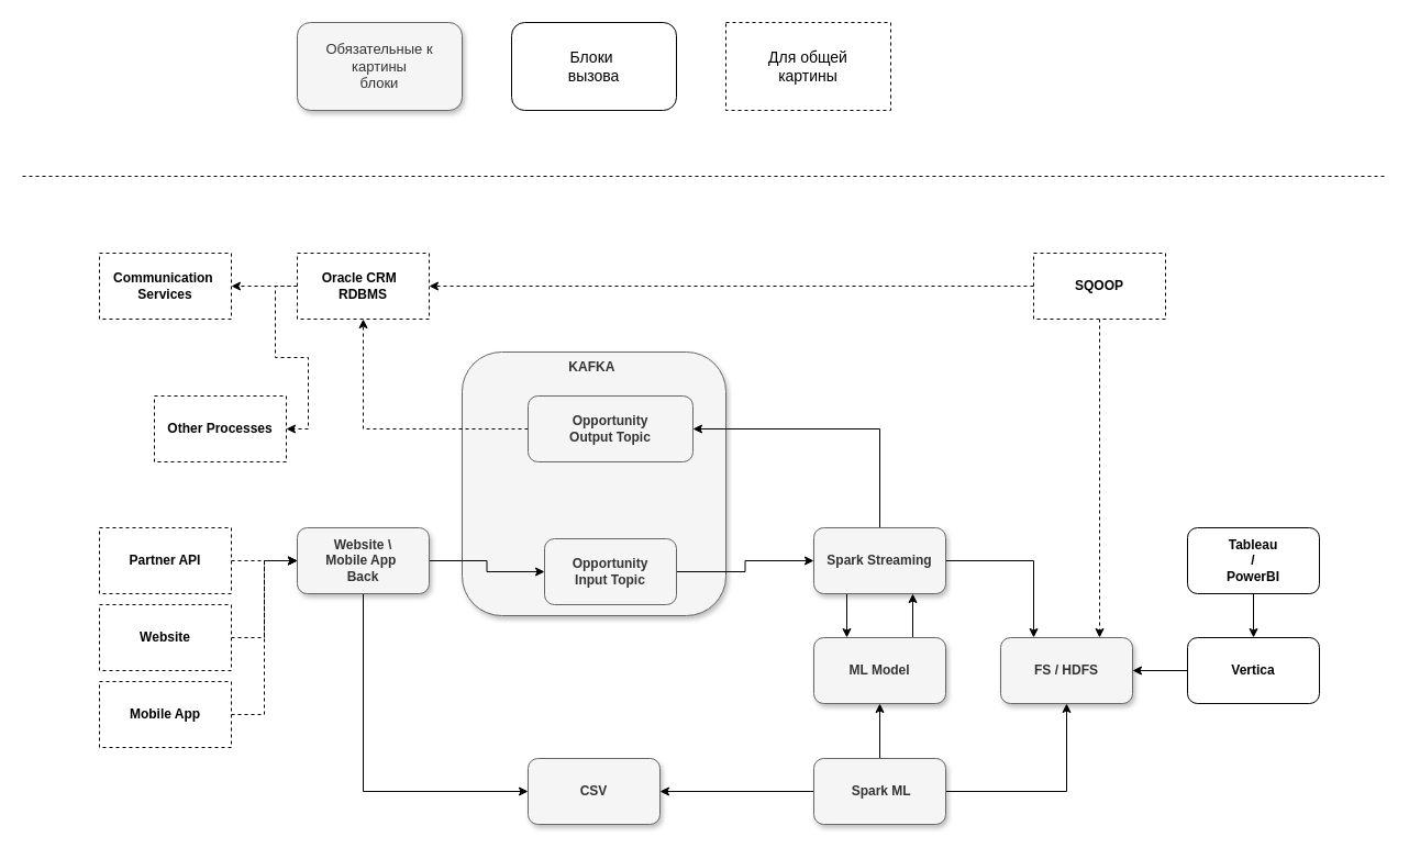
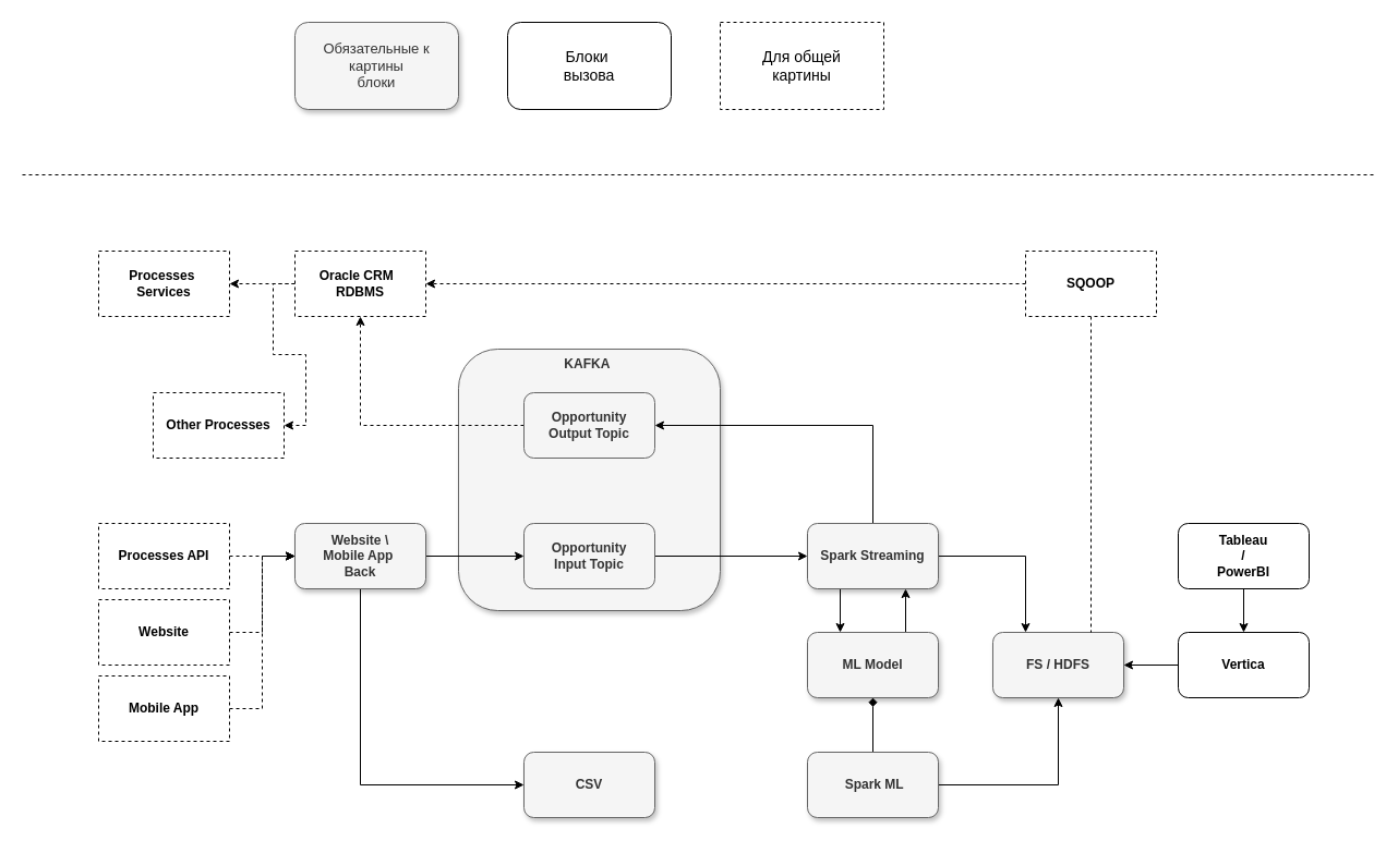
  <mxCell id="0" />
  <mxCell id="1" parent="0" />
  <mxCell id="2" value="KAFKA&amp;nbsp;" style="whiteSpace=wrap;html=1;aspect=fixed;verticalAlign=top;fillColor=#f5f5f5;strokeColor=#666666;fontColor=#333333;rounded=1;shadow=1;fontStyle=1;fontSize=12;" parent="1" vertex="1"><mxGeometry x="420" y="320" width="240" height="240" as="geometry" /></mxCell>
- <mxCell id="3" value="" style="edgeStyle=orthogonalEdgeStyle;rounded=0;orthogonalLoop=1;jettySize=auto;html=1;fontStyle=1;fontSize=12;" parent="1" source="6" target="13" edge="1"><mxGeometry relative="1" as="geometry" /></mxCell>
- <mxCell id="4" value="" style="edgeStyle=orthogonalEdgeStyle;rounded=0;orthogonalLoop=1;jettySize=auto;html=1;entryX=1;entryY=0.5;entryDx=0;entryDy=0;fontStyle=1;fontSize=12;" parent="1" source="6" target="20" edge="1"><mxGeometry relative="1" as="geometry"><mxPoint x="580" y="670" as="targetPoint" /></mxGeometry></mxCell>
+ <mxCell id="3" value="" style="edgeStyle=orthogonalEdgeStyle;rounded=0;orthogonalLoop=1;jettySize=auto;html=1;fontStyle=1;fontSize=12;endArrow=diamond;" parent="1" source="6" target="13" edge="1"><mxGeometry relative="1" as="geometry" /></mxCell>
  <mxCell id="5" value="" style="edgeStyle=orthogonalEdgeStyle;rounded=0;orthogonalLoop=1;jettySize=auto;html=1;entryX=0.5;entryY=1;entryDx=0;entryDy=0;fontStyle=1;fontSize=12;" parent="1" source="6" target="7" edge="1"><mxGeometry relative="1" as="geometry"><mxPoint x="940" y="670" as="targetPoint" /></mxGeometry></mxCell>
  <mxCell id="6" value="&amp;nbsp;Spark ML" style="rounded=1;whiteSpace=wrap;html=1;fillColor=#f5f5f5;strokeColor=#666666;fontColor=#333333;shadow=1;fontStyle=1;fontSize=12;" parent="1" vertex="1"><mxGeometry x="740" y="690" width="120" height="60" as="geometry" /></mxCell>
  <mxCell id="7" value="FS / HDFS" style="rounded=1;whiteSpace=wrap;html=1;fillColor=#f5f5f5;strokeColor=#666666;fontColor=#333333;shadow=1;fontStyle=1;fontSize=12;" parent="1" vertex="1"><mxGeometry x="910" y="580" width="120" height="60" as="geometry" /></mxCell>
  <mxCell id="8" value="" style="edgeStyle=orthogonalEdgeStyle;rounded=0;orthogonalLoop=1;jettySize=auto;html=1;entryX=0.25;entryY=0;entryDx=0;entryDy=0;exitX=0.25;exitY=1;exitDx=0;exitDy=0;fontStyle=1;fontSize=12;" parent="1" source="11" target="13" edge="1"><mxGeometry relative="1" as="geometry" /></mxCell>
  <mxCell id="9" value="" style="edgeStyle=orthogonalEdgeStyle;rounded=0;orthogonalLoop=1;jettySize=auto;html=1;exitX=0.5;exitY=0;exitDx=0;exitDy=0;entryX=1;entryY=0.5;entryDx=0;entryDy=0;fontStyle=1;fontSize=12;" parent="1" source="11" target="36" edge="1"><mxGeometry relative="1" as="geometry"><mxPoint x="850" y="350" as="targetPoint" /></mxGeometry></mxCell>
  <mxCell id="10" value="" style="edgeStyle=orthogonalEdgeStyle;rounded=0;orthogonalLoop=1;jettySize=auto;html=1;fontSize=12;entryX=0.25;entryY=0;entryDx=0;entryDy=0;" edge="1" parent="1" source="11" target="7"><mxGeometry relative="1" as="geometry"><mxPoint x="940" y="510" as="targetPoint" /></mxGeometry></mxCell>
  <mxCell id="11" value="Spark Streaming" style="rounded=1;whiteSpace=wrap;html=1;fillColor=#f5f5f5;strokeColor=#666666;fontColor=#333333;shadow=1;fontStyle=1;fontSize=12;" parent="1" vertex="1"><mxGeometry x="740" y="480" width="120" height="60" as="geometry" /></mxCell>
  <mxCell id="12" value="" style="edgeStyle=orthogonalEdgeStyle;rounded=0;orthogonalLoop=1;jettySize=auto;html=1;entryX=0.75;entryY=1;entryDx=0;entryDy=0;exitX=0.75;exitY=0;exitDx=0;exitDy=0;fontStyle=1;fontSize=12;" parent="1" source="13" target="11" edge="1"><mxGeometry relative="1" as="geometry" /></mxCell>
  <mxCell id="13" value="ML Model" style="rounded=1;whiteSpace=wrap;html=1;fillColor=#f5f5f5;strokeColor=#666666;fontColor=#333333;shadow=1;fontStyle=1;fontSize=12;" parent="1" vertex="1"><mxGeometry x="740" y="580" width="120" height="60" as="geometry" /></mxCell>
  <mxCell id="14" value="" style="edgeStyle=orthogonalEdgeStyle;rounded=0;orthogonalLoop=1;jettySize=auto;html=1;fontStyle=1;fontSize=12;" parent="1" source="16" target="11" edge="1"><mxGeometry relative="1" as="geometry" /></mxCell>
  <mxCell id="15" value="" style="edgeStyle=orthogonalEdgeStyle;rounded=0;orthogonalLoop=1;jettySize=auto;html=1;entryX=0.5;entryY=1;entryDx=0;entryDy=0;exitX=0;exitY=0.5;exitDx=0;exitDy=0;dashed=1;fontStyle=1;fontSize=12;" parent="1" source="36" target="31" edge="1"><mxGeometry relative="1" as="geometry"><mxPoint x="400" y="460" as="targetPoint" /></mxGeometry></mxCell>
- <mxCell id="16" value="Opportunity &lt;br style=&quot;font-size: 12px&quot;&gt;Input Topic" style="rounded=1;whiteSpace=wrap;html=1;fontStyle=1;fontSize=12;fillColor=#f5f5f5;strokeColor=#666666;fontColor=#333333;" parent="1" vertex="1"><mxGeometry x="495" y="490" width="120" height="60" as="geometry" /></mxCell>
+ <mxCell id="16" value="Opportunity &lt;br style=&quot;font-size: 12px&quot;&gt;Input Topic" style="rounded=1;whiteSpace=wrap;html=1;fontStyle=1;fontSize=12;fillColor=#f5f5f5;strokeColor=#666666;fontColor=#333333;" parent="1" vertex="1"><mxGeometry x="480" y="480" width="120" height="60" as="geometry" /></mxCell>
  <mxCell id="17" value="" style="edgeStyle=orthogonalEdgeStyle;rounded=0;orthogonalLoop=1;jettySize=auto;html=1;exitX=1;exitY=0.5;exitDx=0;exitDy=0;entryX=0;entryY=0.5;entryDx=0;entryDy=0;fontStyle=1;fontSize=12;" parent="1" source="19" target="16" edge="1"><mxGeometry relative="1" as="geometry" /></mxCell>
  <mxCell id="18" value="" style="edgeStyle=orthogonalEdgeStyle;rounded=0;orthogonalLoop=1;jettySize=auto;html=1;entryX=0;entryY=0.5;entryDx=0;entryDy=0;exitX=0.5;exitY=1;exitDx=0;exitDy=0;fontStyle=1;fontSize=12;" parent="1" source="19" target="20" edge="1"><mxGeometry relative="1" as="geometry" /></mxCell>
  <mxCell id="19" value="Website \ &lt;br style=&quot;font-size: 12px;&quot;&gt;Mobile App&amp;nbsp;&lt;br style=&quot;font-size: 12px;&quot;&gt;Back" style="rounded=1;whiteSpace=wrap;html=1;fillColor=#f5f5f5;strokeColor=#666666;fontColor=#333333;shadow=1;fontStyle=1;fontSize=12;" parent="1" vertex="1"><mxGeometry x="270" y="480" width="120" height="60" as="geometry" /></mxCell>
  <mxCell id="20" value="CSV" style="rounded=1;whiteSpace=wrap;html=1;fillColor=#f5f5f5;strokeColor=#666666;fontColor=#333333;shadow=1;fontStyle=1;fontSize=12;" parent="1" vertex="1"><mxGeometry x="480" y="690" width="120" height="60" as="geometry" /></mxCell>
  <mxCell id="21" value="" style="edgeStyle=orthogonalEdgeStyle;rounded=0;orthogonalLoop=1;jettySize=auto;html=1;entryX=0;entryY=0.5;entryDx=0;entryDy=0;dashed=1;fontStyle=1;fontSize=12;" parent="1" source="22" target="19" edge="1"><mxGeometry relative="1" as="geometry"><mxPoint x="360" y="460" as="targetPoint" /></mxGeometry></mxCell>
- <mxCell id="22" value="Partner API" style="rounded=0;whiteSpace=wrap;html=1;dashed=1;fontStyle=1;fontSize=12;" parent="1" vertex="1"><mxGeometry x="90" y="480" width="120" height="60" as="geometry" /></mxCell>
+ <mxCell id="22" value="Processes API" style="rounded=0;whiteSpace=wrap;html=1;dashed=1;fontStyle=1;fontSize=12;" parent="1" vertex="1"><mxGeometry x="90" y="480" width="120" height="60" as="geometry" /></mxCell>
  <mxCell id="23" value="" style="edgeStyle=orthogonalEdgeStyle;rounded=0;orthogonalLoop=1;jettySize=auto;html=1;entryX=0;entryY=0.5;entryDx=0;entryDy=0;dashed=1;fontStyle=1;fontSize=12;" parent="1" source="24" target="19" edge="1"><mxGeometry relative="1" as="geometry" /></mxCell>
  <mxCell id="24" value="Mobile App" style="rounded=0;whiteSpace=wrap;html=1;dashed=1;fontStyle=1;fontSize=12;" parent="1" vertex="1"><mxGeometry x="90" y="620" width="120" height="60" as="geometry" /></mxCell>
  <mxCell id="25" value="" style="edgeStyle=orthogonalEdgeStyle;rounded=0;orthogonalLoop=1;jettySize=auto;html=1;fontStyle=1;fontSize=12;" parent="1" source="26" target="7" edge="1"><mxGeometry relative="1" as="geometry" /></mxCell>
  <mxCell id="26" value="Vertica" style="rounded=1;whiteSpace=wrap;html=1;fontStyle=1;fontSize=12;" parent="1" vertex="1"><mxGeometry x="1080" y="580" width="120" height="60" as="geometry" /></mxCell>
  <mxCell id="27" value="" style="edgeStyle=orthogonalEdgeStyle;rounded=0;orthogonalLoop=1;jettySize=auto;html=1;fontStyle=1;fontSize=12;" parent="1" source="28" target="26" edge="1"><mxGeometry relative="1" as="geometry" /></mxCell>
  <mxCell id="28" value="Tableau &lt;br style=&quot;font-size: 12px;&quot;&gt;/ &lt;br style=&quot;font-size: 12px;&quot;&gt;PowerBI" style="rounded=1;whiteSpace=wrap;html=1;fontStyle=1;fontSize=12;" parent="1" vertex="1"><mxGeometry x="1080" y="480" width="120" height="60" as="geometry" /></mxCell>
  <mxCell id="29" value="" style="edgeStyle=orthogonalEdgeStyle;rounded=0;orthogonalLoop=1;jettySize=auto;html=1;dashed=1;entryX=1;entryY=0.5;entryDx=0;entryDy=0;fontStyle=1;fontSize=12;" parent="1" source="31" target="39" edge="1"><mxGeometry relative="1" as="geometry" /></mxCell>
  <mxCell id="30" value="" style="edgeStyle=orthogonalEdgeStyle;rounded=0;orthogonalLoop=1;jettySize=auto;html=1;entryX=1;entryY=0.5;entryDx=0;entryDy=0;dashed=1;fontStyle=1;fontSize=12;" edge="1" parent="1" source="31" target="32"><mxGeometry relative="1" as="geometry"><mxPoint x="330" y="150" as="targetPoint" /></mxGeometry></mxCell>
  <mxCell id="31" value="Oracle CRM&amp;nbsp;&amp;nbsp;&lt;br style=&quot;font-size: 12px;&quot;&gt;RDBMS" style="rounded=0;whiteSpace=wrap;html=1;dashed=1;fontStyle=1;fontSize=12;" parent="1" vertex="1"><mxGeometry x="270" y="230" width="120" height="60" as="geometry" /></mxCell>
- <mxCell id="32" value="Communication&amp;nbsp;&lt;br style=&quot;font-size: 12px;&quot;&gt;Services" style="rounded=0;whiteSpace=wrap;html=1;dashed=1;fontStyle=1;fontSize=12;" parent="1" vertex="1"><mxGeometry x="90" y="230" width="120" height="60" as="geometry" /></mxCell>
- <mxCell id="33" value="" style="edgeStyle=orthogonalEdgeStyle;rounded=0;orthogonalLoop=1;jettySize=auto;html=1;entryX=0.75;entryY=0;entryDx=0;entryDy=0;dashed=1;fontStyle=1;fontSize=12;" parent="1" source="35" target="7" edge="1"><mxGeometry relative="1" as="geometry"><mxPoint x="890" y="430" as="targetPoint" /></mxGeometry></mxCell>
+ <mxCell id="32" value="Processes&amp;nbsp;&lt;br style=&quot;font-size: 12px;&quot;&gt;Services" style="rounded=0;whiteSpace=wrap;html=1;dashed=1;fontStyle=1;fontSize=12;" parent="1" vertex="1"><mxGeometry x="90" y="230" width="120" height="60" as="geometry" /></mxCell>
+ <mxCell id="33" value="" style="edgeStyle=orthogonalEdgeStyle;rounded=0;orthogonalLoop=1;jettySize=auto;html=1;entryX=0.75;entryY=0;entryDx=0;entryDy=0;dashed=1;fontStyle=1;fontSize=12;endArrow=none;" parent="1" source="35" target="7" edge="1"><mxGeometry relative="1" as="geometry"><mxPoint x="890" y="430" as="targetPoint" /></mxGeometry></mxCell>
  <mxCell id="34" value="" style="edgeStyle=orthogonalEdgeStyle;rounded=0;orthogonalLoop=1;jettySize=auto;html=1;dashed=1;fontStyle=1;fontSize=12;" parent="1" source="35" target="31" edge="1"><mxGeometry relative="1" as="geometry"><mxPoint x="750" y="320" as="targetPoint" /></mxGeometry></mxCell>
  <mxCell id="35" value="SQOOP" style="rounded=0;whiteSpace=wrap;html=1;dashed=1;fontStyle=1;fontSize=12;" parent="1" vertex="1"><mxGeometry x="940" y="230" width="120" height="60" as="geometry" /></mxCell>
- <mxCell id="36" value="Opportunity&lt;br style=&quot;font-size: 12px&quot;&gt;Output Topic" style="rounded=1;whiteSpace=wrap;html=1;fontStyle=1;fontSize=12;fillColor=#f5f5f5;strokeColor=#666666;fontColor=#333333;" parent="1" vertex="1"><mxGeometry x="480" y="360" width="150" height="60" as="geometry" /></mxCell>
+ <mxCell id="36" value="Opportunity&lt;br style=&quot;font-size: 12px&quot;&gt;Output Topic" style="rounded=1;whiteSpace=wrap;html=1;fontStyle=1;fontSize=12;fillColor=#f5f5f5;strokeColor=#666666;fontColor=#333333;" parent="1" vertex="1"><mxGeometry x="480" y="360" width="120" height="60" as="geometry" /></mxCell>
  <mxCell id="37" value="" style="edgeStyle=orthogonalEdgeStyle;rounded=0;orthogonalLoop=1;jettySize=auto;html=1;entryX=0;entryY=0.5;entryDx=0;entryDy=0;dashed=1;fontStyle=1;fontSize=12;" parent="1" source="38" target="19" edge="1"><mxGeometry relative="1" as="geometry"><mxPoint x="290" y="570" as="targetPoint" /></mxGeometry></mxCell>
  <mxCell id="38" value="Website" style="rounded=0;whiteSpace=wrap;html=1;dashed=1;fontStyle=1;fontSize=12;" parent="1" vertex="1"><mxGeometry x="90" y="550" width="120" height="60" as="geometry" /></mxCell>
  <mxCell id="39" value="Other Processes" style="rounded=0;whiteSpace=wrap;html=1;dashed=1;fontStyle=1;fontSize=12;" vertex="1" parent="1"><mxGeometry x="140" y="360" width="120" height="60" as="geometry" /></mxCell>
  <mxCell id="40" value="Для общей &lt;br&gt;картины" style="rounded=0;whiteSpace=wrap;html=1;dashed=1;fontSize=14;" vertex="1" parent="1"><mxGeometry x="660" y="20" width="150" height="80" as="geometry" /></mxCell>
  <mxCell id="41" value="Обязательные к картины &lt;br style=&quot;font-size: 13px;&quot;&gt;блоки" style="rounded=1;whiteSpace=wrap;html=1;fillColor=#f5f5f5;strokeColor=#666666;fontColor=#333333;shadow=1;fontSize=13;fontStyle=0" vertex="1" parent="1"><mxGeometry x="270" y="20" width="150" height="80" as="geometry" /></mxCell>
  <mxCell id="42" value="Блоки&amp;nbsp;&lt;br style=&quot;font-size: 14px;&quot;&gt;вызова" style="rounded=1;whiteSpace=wrap;html=1;fontSize=14;fontStyle=0" vertex="1" parent="1"><mxGeometry x="465" y="20" width="150" height="80" as="geometry" /></mxCell>
  <mxCell id="43" value="" style="endArrow=none;dashed=1;html=1;fontSize=12;" edge="1" parent="1"><mxGeometry width="50" height="50" relative="1" as="geometry"><mxPoint x="20" y="160" as="sourcePoint" /><mxPoint x="1260" y="160" as="targetPoint" /></mxGeometry></mxCell>
